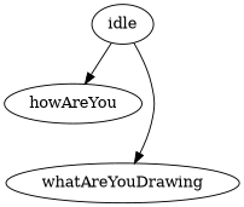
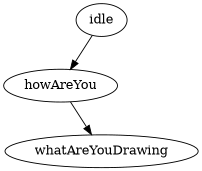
  digraph {
    idle
    howAreYou
    whatAreYouDrawing
    idle -> howAreYou
-   idle -> whatAreYouDrawing
+   howAreYou -> whatAreYouDrawing
  }
